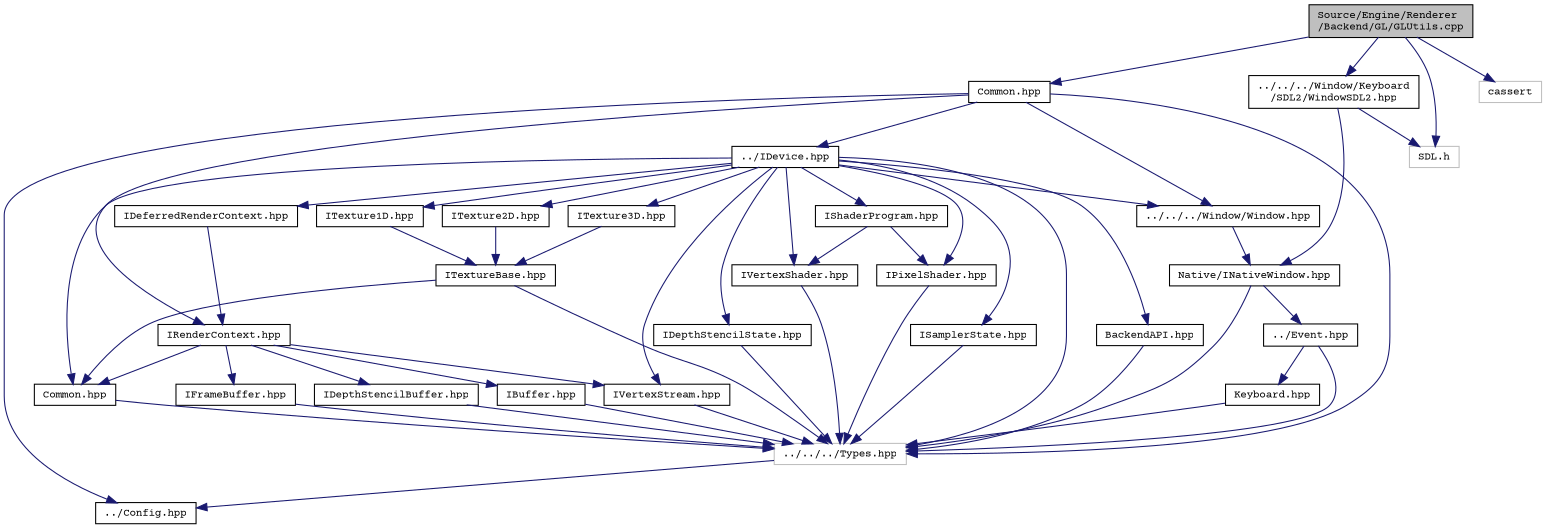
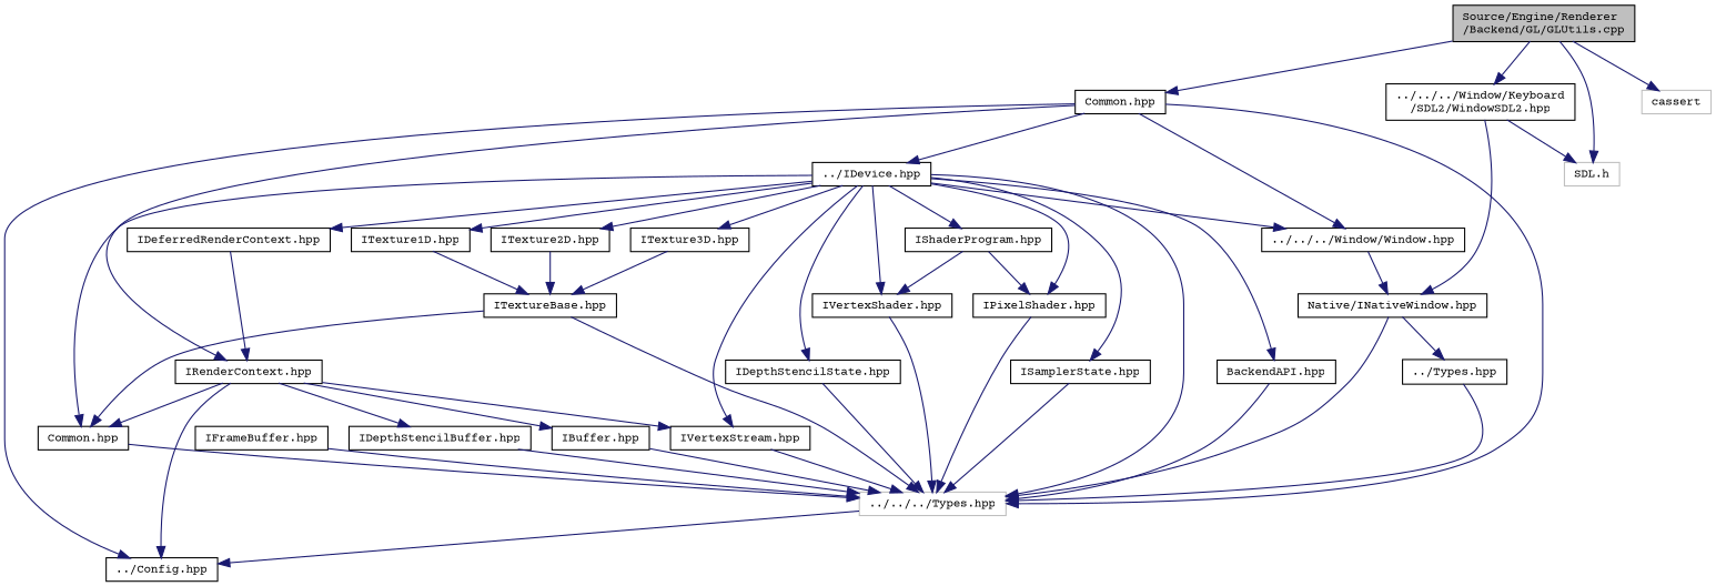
  digraph {
    fontname="Courier Prime"
    node [color=black fillcolor=white fontname="Courier Prime" fontsize=10 shape=record style=filled]
    edge [color=midnightblue fontname="Courier Prime" fontsize=10 labelfontname=Helvetica labelfontsize=10 style=solid]
    n1 [fillcolor=grey75 fontcolor=black height=0.2 label="Source/Engine/Renderer\l/Backend/GL/GLUtils.cpp" width=0.4]
    n2 [height=0.2 label="Common.hpp" width=0.4]
    n3 [color=grey75 height=0.2 label="SDL.h" width=0.4]
    n4 [height=0.2 label="../../../Window/Keyboard\l/SDL2/WindowSDL2.hpp" width=0.4]
    n5 [color=grey75 height=0.2 label=cassert width=0.4]
    n6 [color=grey75 height=0.2 label="../../../Types.hpp" width=0.4]
    n7 [height=0.2 label="../Config.hpp" width=0.4]
    n8 [height=0.2 label="../../../Window/Window.hpp" width=0.4]
    n9 [height=0.2 label="../IDevice.hpp" width=0.4]
    n10 [height=0.2 label="IRenderContext.hpp" width=0.4]
    n11 [height=0.2 label="Native/INativeWindow.hpp" width=0.4]
    n12 [height=0.2 label="BackendAPI.hpp" width=0.4]
    n13 [height=0.2 label="Common.hpp" width=0.4]
    n14 [height=0.2 label="IDepthStencilState.hpp" width=0.4]
    n15 [height=0.2 label="ITexture1D.hpp" width=0.4]
    n16 [height=0.2 label="ITexture2D.hpp" width=0.4]
    n17 [height=0.2 label="ITexture3D.hpp" width=0.4]
    n18 [height=0.2 label="IVertexShader.hpp" width=0.4]
    n19 [height=0.2 label="IPixelShader.hpp" width=0.4]
    n20 [height=0.2 label="IShaderProgram.hpp" width=0.4]
    n21 [height=0.2 label="IVertexStream.hpp" width=0.4]
    n22 [height=0.2 label="IDeferredRenderContext.hpp" width=0.4]
    n23 [height=0.2 label="ISamplerState.hpp" width=0.4]
    n24 [height=0.2 label="IBuffer.hpp" width=0.4]
    n25 [height=0.2 label="IFrameBuffer.hpp" width=0.4]
    n26 [height=0.2 label="IDepthStencilBuffer.hpp" width=0.4]
-   n27 [height=0.2 label="../Event.hpp" width=0.4]
-   n28 [height=0.2 label="Keyboard.hpp" width=0.4]
+   n27 [height=0.2 label="../Types.hpp" width=0.4]
    n29 [height=0.2 label="ITextureBase.hpp" width=0.4]
    n1 -> n2
    n1 -> n3
    n1 -> n4
    n1 -> n5
    n2 -> n6
    n2 -> n7
    n2 -> n8
    n2 -> n9
    n2 -> n10
    n4 -> n3
    n4 -> n11
    n6 -> n7
    n8 -> n11
    n9 -> n6
    n9 -> n8
    n9 -> n12
    n9 -> n13
    n9 -> n14
    n9 -> n15
    n9 -> n16
    n9 -> n17
    n9 -> n18
    n9 -> n19
    n9 -> n20
    n9 -> n21
    n9 -> n22
    n9 -> n23
    n10 -> n13
    n10 -> n21
    n10 -> n24
-   n10 -> n25
+   n10 -> n7
    n10 -> n26
    n11 -> n6
    n11 -> n27
    n12 -> n6
    n13 -> n6
    n14 -> n6
    n15 -> n29
    n16 -> n29
    n17 -> n29
    n18 -> n6
    n19 -> n6
    n20 -> n18
    n20 -> n19
    n21 -> n6
    n22 -> n10
    n23 -> n6
    n24 -> n6
    n25 -> n6
    n26 -> n6
    n27 -> n6
-   n27 -> n28
-   n28 -> n6
    n29 -> n6
    n29 -> n13
  }
